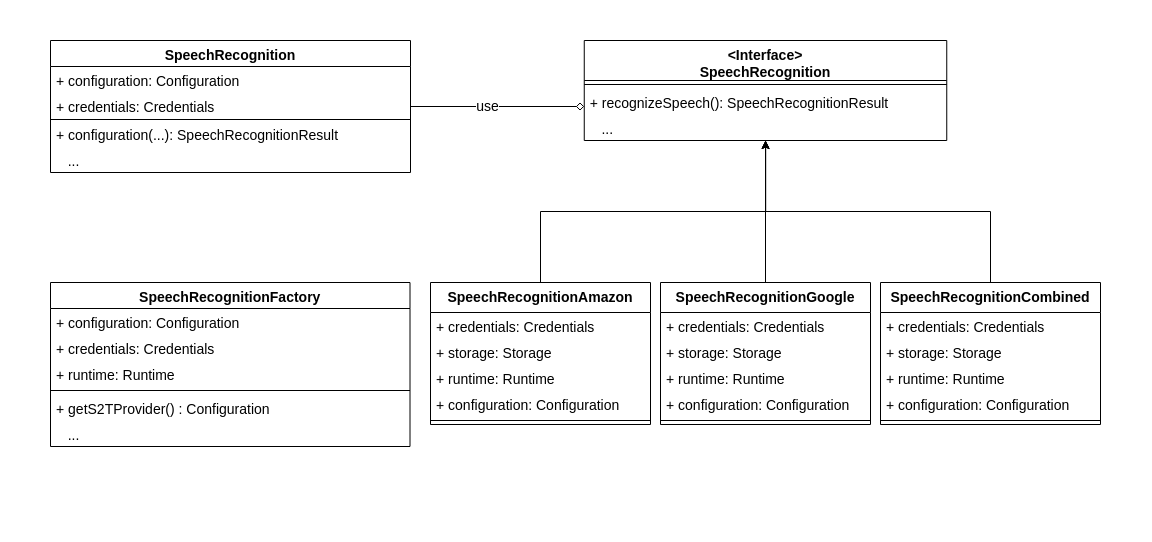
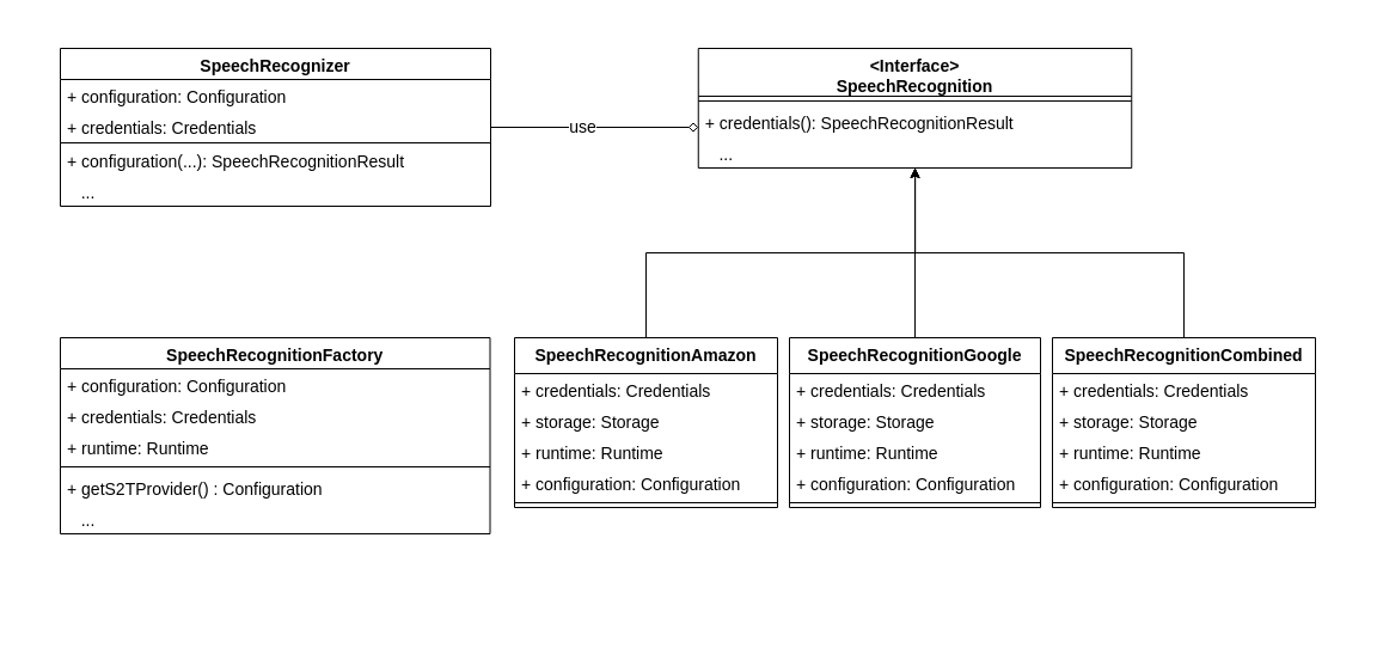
  <mxCell id="0" />
  <mxCell id="1" parent="0" />
  <mxCell id="2" value="" style="rounded=1;whiteSpace=wrap;html=1;fillColor=none;strokeColor=none;" parent="1" vertex="1"><mxGeometry x="20" y="20" width="1110" height="500" as="geometry" /></mxCell>
  <mxCell id="3" value="SpeechRecognitionFactory" style="swimlane;fontStyle=1;align=center;verticalAlign=top;childLayout=stackLayout;horizontal=1;startSize=26;horizontalStack=0;resizeParent=1;resizeParentMax=0;resizeLast=0;collapsible=1;marginBottom=0;fontSize=14;" parent="1" vertex="1"><mxGeometry x="50" y="282" width="359.5" height="164" as="geometry"><mxRectangle x="620" y="240" width="130" height="30" as="alternateBounds" /></mxGeometry></mxCell>
  <mxCell id="4" value="+ configuration: Configuration" style="text;strokeColor=none;fillColor=none;align=left;verticalAlign=top;spacingLeft=4;spacingRight=4;overflow=hidden;rotatable=0;points=[[0,0.5],[1,0.5]];portConstraint=eastwest;fontSize=14;" parent="3" vertex="1"><mxGeometry y="26" width="359.5" height="26" as="geometry" /></mxCell>
  <mxCell id="5" value="+ credentials: Credentials" style="text;strokeColor=none;fillColor=none;align=left;verticalAlign=top;spacingLeft=4;spacingRight=4;overflow=hidden;rotatable=0;points=[[0,0.5],[1,0.5]];portConstraint=eastwest;fontSize=14;" parent="3" vertex="1"><mxGeometry y="52" width="359.5" height="26" as="geometry" /></mxCell>
  <mxCell id="6" value="+ runtime: Runtime" style="text;strokeColor=none;fillColor=none;align=left;verticalAlign=top;spacingLeft=4;spacingRight=4;overflow=hidden;rotatable=0;points=[[0,0.5],[1,0.5]];portConstraint=eastwest;fontSize=14;" parent="3" vertex="1"><mxGeometry y="78" width="359.5" height="26" as="geometry" /></mxCell>
  <mxCell id="7" value="" style="line;strokeWidth=1;fillColor=none;align=left;verticalAlign=middle;spacingTop=-1;spacingLeft=3;spacingRight=3;rotatable=0;labelPosition=right;points=[];portConstraint=eastwest;strokeColor=inherit;fontSize=14;" parent="3" vertex="1"><mxGeometry y="104" width="359.5" height="8" as="geometry" /></mxCell>
  <mxCell id="8" value="+ getS2TProvider() : Configuration" style="text;strokeColor=none;fillColor=none;align=left;verticalAlign=top;spacingLeft=4;spacingRight=4;overflow=hidden;rotatable=0;points=[[0,0.5],[1,0.5]];portConstraint=eastwest;fontSize=14;" parent="3" vertex="1"><mxGeometry y="112" width="359.5" height="26" as="geometry" /></mxCell>
  <mxCell id="9" value="   ..." style="text;strokeColor=none;fillColor=none;align=left;verticalAlign=top;spacingLeft=4;spacingRight=4;overflow=hidden;rotatable=0;points=[[0,0.5],[1,0.5]];portConstraint=eastwest;fontSize=14;" parent="3" vertex="1"><mxGeometry y="138" width="359.5" height="26" as="geometry" /></mxCell>
  <mxCell id="10" value="&lt;Interface&gt;&#10;SpeechRecognition" style="swimlane;fontStyle=1;align=center;verticalAlign=top;childLayout=stackLayout;horizontal=1;startSize=40;horizontalStack=0;resizeParent=1;resizeParentMax=0;resizeLast=0;collapsible=1;marginBottom=0;fontSize=14;" parent="1" vertex="1"><mxGeometry x="583.75" y="40" width="362.5" height="100" as="geometry"><mxRectangle x="620" y="240" width="130" height="30" as="alternateBounds" /></mxGeometry></mxCell>
  <mxCell id="11" value="" style="line;strokeWidth=1;fillColor=none;align=left;verticalAlign=middle;spacingTop=-1;spacingLeft=3;spacingRight=3;rotatable=0;labelPosition=right;points=[];portConstraint=eastwest;strokeColor=inherit;fontSize=14;" parent="10" vertex="1"><mxGeometry y="40" width="362.5" height="8" as="geometry" /></mxCell>
- <mxCell id="12" value="+ recognizeSpeech(): SpeechRecognitionResult" style="text;strokeColor=none;fillColor=none;align=left;verticalAlign=top;spacingLeft=4;spacingRight=4;overflow=hidden;rotatable=0;points=[[0,0.5],[1,0.5]];portConstraint=eastwest;fontSize=14;" parent="10" vertex="1"><mxGeometry y="48" width="362.5" height="26" as="geometry" /></mxCell>
+ <mxCell id="12" value="+ credentials(): SpeechRecognitionResult" style="text;strokeColor=none;fillColor=none;align=left;verticalAlign=top;spacingLeft=4;spacingRight=4;overflow=hidden;rotatable=0;points=[[0,0.5],[1,0.5]];portConstraint=eastwest;fontSize=14;" parent="10" vertex="1"><mxGeometry y="48" width="362.5" height="26" as="geometry" /></mxCell>
  <mxCell id="13" value="   ..." style="text;strokeColor=none;fillColor=none;align=left;verticalAlign=top;spacingLeft=4;spacingRight=4;overflow=hidden;rotatable=0;points=[[0,0.5],[1,0.5]];portConstraint=eastwest;fontSize=14;" parent="10" vertex="1"><mxGeometry y="74" width="362.5" height="26" as="geometry" /></mxCell>
  <mxCell id="14" style="edgeStyle=orthogonalEdgeStyle;rounded=0;orthogonalLoop=1;jettySize=auto;html=1;" parent="1" source="15" target="10" edge="1"><mxGeometry relative="1" as="geometry" /></mxCell>
  <mxCell id="15" value="SpeechRecognitionAmazon" style="swimlane;fontStyle=1;align=center;verticalAlign=top;childLayout=stackLayout;horizontal=1;startSize=30;horizontalStack=0;resizeParent=1;resizeParentMax=0;resizeLast=0;collapsible=1;marginBottom=0;fontSize=14;" parent="1" vertex="1"><mxGeometry x="430" y="282" width="220" height="142" as="geometry"><mxRectangle x="620" y="240" width="130" height="30" as="alternateBounds" /></mxGeometry></mxCell>
  <mxCell id="16" value="+ credentials: Credentials" style="text;strokeColor=none;fillColor=none;align=left;verticalAlign=top;spacingLeft=4;spacingRight=4;overflow=hidden;rotatable=0;points=[[0,0.5],[1,0.5]];portConstraint=eastwest;fontSize=14;" parent="15" vertex="1"><mxGeometry y="30" width="220" height="26" as="geometry" /></mxCell>
  <mxCell id="17" value="+ storage: Storage" style="text;strokeColor=none;fillColor=none;align=left;verticalAlign=top;spacingLeft=4;spacingRight=4;overflow=hidden;rotatable=0;points=[[0,0.5],[1,0.5]];portConstraint=eastwest;fontSize=14;" parent="15" vertex="1"><mxGeometry y="56" width="220" height="26" as="geometry" /></mxCell>
  <mxCell id="18" value="+ runtime: Runtime" style="text;strokeColor=none;fillColor=none;align=left;verticalAlign=top;spacingLeft=4;spacingRight=4;overflow=hidden;rotatable=0;points=[[0,0.5],[1,0.5]];portConstraint=eastwest;fontSize=14;" parent="15" vertex="1"><mxGeometry y="82" width="220" height="26" as="geometry" /></mxCell>
  <mxCell id="19" value="+ configuration: Configuration" style="text;strokeColor=none;fillColor=none;align=left;verticalAlign=top;spacingLeft=4;spacingRight=4;overflow=hidden;rotatable=0;points=[[0,0.5],[1,0.5]];portConstraint=eastwest;fontSize=14;" parent="15" vertex="1"><mxGeometry y="108" width="220" height="26" as="geometry" /></mxCell>
  <mxCell id="20" value="" style="line;strokeWidth=1;fillColor=none;align=left;verticalAlign=middle;spacingTop=-1;spacingLeft=3;spacingRight=3;rotatable=0;labelPosition=right;points=[];portConstraint=eastwest;strokeColor=inherit;fontSize=14;" parent="15" vertex="1"><mxGeometry y="134" width="220" height="8" as="geometry" /></mxCell>
  <mxCell id="21" style="edgeStyle=orthogonalEdgeStyle;rounded=0;orthogonalLoop=1;jettySize=auto;html=1;endArrow=diamond;endFill=0;fontSize=14;" parent="1" source="23" target="10" edge="1"><mxGeometry relative="1" as="geometry"><Array as="points"><mxPoint x="600" y="110" /><mxPoint x="600" y="110" /></Array><mxPoint x="590" y="110" as="targetPoint" /></mxGeometry></mxCell>
  <mxCell id="22" value="use" style="edgeLabel;html=1;align=center;verticalAlign=middle;resizable=0;points=[];fontSize=14;" parent="21" vertex="1" connectable="0"><mxGeometry x="-0.127" y="-2" relative="1" as="geometry"><mxPoint y="-3" as="offset" /></mxGeometry></mxCell>
- <mxCell id="23" value="SpeechRecognition" style="swimlane;fontStyle=1;align=center;verticalAlign=top;childLayout=stackLayout;horizontal=1;startSize=26;horizontalStack=0;resizeParent=1;resizeParentMax=0;resizeLast=0;collapsible=1;marginBottom=0;fontSize=14;" parent="1" vertex="1"><mxGeometry x="50" y="40" width="360" height="132" as="geometry"><mxRectangle x="620" y="240" width="130" height="30" as="alternateBounds" /></mxGeometry></mxCell>
+ <mxCell id="23" value="SpeechRecognizer" style="swimlane;fontStyle=1;align=center;verticalAlign=top;childLayout=stackLayout;horizontal=1;startSize=26;horizontalStack=0;resizeParent=1;resizeParentMax=0;resizeLast=0;collapsible=1;marginBottom=0;fontSize=14;" parent="1" vertex="1"><mxGeometry x="50" y="40" width="360" height="132" as="geometry"><mxRectangle x="620" y="240" width="130" height="30" as="alternateBounds" /></mxGeometry></mxCell>
  <mxCell id="24" value="+ configuration: Configuration" style="text;strokeColor=none;fillColor=none;align=left;verticalAlign=top;spacingLeft=4;spacingRight=4;overflow=hidden;rotatable=0;points=[[0,0.5],[1,0.5]];portConstraint=eastwest;fontSize=14;" parent="23" vertex="1"><mxGeometry y="26" width="360" height="26" as="geometry" /></mxCell>
  <mxCell id="25" value="+ credentials: Credentials" style="text;strokeColor=none;fillColor=none;align=left;verticalAlign=top;spacingLeft=4;spacingRight=4;overflow=hidden;rotatable=0;points=[[0,0.5],[1,0.5]];portConstraint=eastwest;fontSize=14;" parent="23" vertex="1"><mxGeometry y="52" width="360" height="26" as="geometry" /></mxCell>
  <mxCell id="26" value="" style="line;strokeWidth=1;fillColor=none;align=left;verticalAlign=middle;spacingTop=-1;spacingLeft=3;spacingRight=3;rotatable=0;labelPosition=right;points=[];portConstraint=eastwest;strokeColor=inherit;fontSize=14;" parent="23" vertex="1"><mxGeometry y="78" width="360" height="2" as="geometry" /></mxCell>
  <mxCell id="27" value="+ configuration(...): SpeechRecognitionResult" style="text;strokeColor=none;fillColor=none;align=left;verticalAlign=top;spacingLeft=4;spacingRight=4;overflow=hidden;rotatable=0;points=[[0,0.5],[1,0.5]];portConstraint=eastwest;fontSize=14;" parent="23" vertex="1"><mxGeometry y="80" width="360" height="26" as="geometry" /></mxCell>
  <mxCell id="28" value="   ..." style="text;strokeColor=none;fillColor=none;align=left;verticalAlign=top;spacingLeft=4;spacingRight=4;overflow=hidden;rotatable=0;points=[[0,0.5],[1,0.5]];portConstraint=eastwest;fontSize=14;" parent="23" vertex="1"><mxGeometry y="106" width="360" height="26" as="geometry" /></mxCell>
  <mxCell id="29" style="edgeStyle=orthogonalEdgeStyle;rounded=0;orthogonalLoop=1;jettySize=auto;html=1;" parent="1" source="30" target="10" edge="1"><mxGeometry relative="1" as="geometry"><Array as="points"><mxPoint x="765" y="190" /><mxPoint x="765" y="190" /></Array></mxGeometry></mxCell>
  <mxCell id="30" value="SpeechRecognitionGoogle" style="swimlane;fontStyle=1;align=center;verticalAlign=top;childLayout=stackLayout;horizontal=1;startSize=30;horizontalStack=0;resizeParent=1;resizeParentMax=0;resizeLast=0;collapsible=1;marginBottom=0;fontSize=14;" parent="1" vertex="1"><mxGeometry x="660" y="282" width="210" height="142" as="geometry"><mxRectangle x="620" y="240" width="130" height="30" as="alternateBounds" /></mxGeometry></mxCell>
  <mxCell id="31" value="+ credentials: Credentials" style="text;strokeColor=none;fillColor=none;align=left;verticalAlign=top;spacingLeft=4;spacingRight=4;overflow=hidden;rotatable=0;points=[[0,0.5],[1,0.5]];portConstraint=eastwest;fontSize=14;" parent="30" vertex="1"><mxGeometry y="30" width="210" height="26" as="geometry" /></mxCell>
  <mxCell id="32" value="+ storage: Storage" style="text;strokeColor=none;fillColor=none;align=left;verticalAlign=top;spacingLeft=4;spacingRight=4;overflow=hidden;rotatable=0;points=[[0,0.5],[1,0.5]];portConstraint=eastwest;fontSize=14;" parent="30" vertex="1"><mxGeometry y="56" width="210" height="26" as="geometry" /></mxCell>
  <mxCell id="33" value="+ runtime: Runtime" style="text;strokeColor=none;fillColor=none;align=left;verticalAlign=top;spacingLeft=4;spacingRight=4;overflow=hidden;rotatable=0;points=[[0,0.5],[1,0.5]];portConstraint=eastwest;fontSize=14;" parent="30" vertex="1"><mxGeometry y="82" width="210" height="26" as="geometry" /></mxCell>
  <mxCell id="34" value="+ configuration: Configuration" style="text;strokeColor=none;fillColor=none;align=left;verticalAlign=top;spacingLeft=4;spacingRight=4;overflow=hidden;rotatable=0;points=[[0,0.5],[1,0.5]];portConstraint=eastwest;fontSize=14;" parent="30" vertex="1"><mxGeometry y="108" width="210" height="26" as="geometry" /></mxCell>
  <mxCell id="35" value="" style="line;strokeWidth=1;fillColor=none;align=left;verticalAlign=middle;spacingTop=-1;spacingLeft=3;spacingRight=3;rotatable=0;labelPosition=right;points=[];portConstraint=eastwest;strokeColor=inherit;fontSize=14;" parent="30" vertex="1"><mxGeometry y="134" width="210" height="8" as="geometry" /></mxCell>
  <mxCell id="36" style="edgeStyle=orthogonalEdgeStyle;rounded=0;orthogonalLoop=1;jettySize=auto;html=1;" parent="1" source="37" target="10" edge="1"><mxGeometry relative="1" as="geometry" /></mxCell>
  <mxCell id="37" value="SpeechRecognitionCombined" style="swimlane;fontStyle=1;align=center;verticalAlign=top;childLayout=stackLayout;horizontal=1;startSize=30;horizontalStack=0;resizeParent=1;resizeParentMax=0;resizeLast=0;collapsible=1;marginBottom=0;fontSize=14;" parent="1" vertex="1"><mxGeometry x="880" y="282" width="220" height="142" as="geometry"><mxRectangle x="620" y="240" width="130" height="30" as="alternateBounds" /></mxGeometry></mxCell>
  <mxCell id="38" value="+ credentials: Credentials" style="text;strokeColor=none;fillColor=none;align=left;verticalAlign=top;spacingLeft=4;spacingRight=4;overflow=hidden;rotatable=0;points=[[0,0.5],[1,0.5]];portConstraint=eastwest;fontSize=14;" parent="37" vertex="1"><mxGeometry y="30" width="220" height="26" as="geometry" /></mxCell>
  <mxCell id="39" value="+ storage: Storage" style="text;strokeColor=none;fillColor=none;align=left;verticalAlign=top;spacingLeft=4;spacingRight=4;overflow=hidden;rotatable=0;points=[[0,0.5],[1,0.5]];portConstraint=eastwest;fontSize=14;" parent="37" vertex="1"><mxGeometry y="56" width="220" height="26" as="geometry" /></mxCell>
  <mxCell id="40" value="+ runtime: Runtime" style="text;strokeColor=none;fillColor=none;align=left;verticalAlign=top;spacingLeft=4;spacingRight=4;overflow=hidden;rotatable=0;points=[[0,0.5],[1,0.5]];portConstraint=eastwest;fontSize=14;" parent="37" vertex="1"><mxGeometry y="82" width="220" height="26" as="geometry" /></mxCell>
  <mxCell id="41" value="+ configuration: Configuration" style="text;strokeColor=none;fillColor=none;align=left;verticalAlign=top;spacingLeft=4;spacingRight=4;overflow=hidden;rotatable=0;points=[[0,0.5],[1,0.5]];portConstraint=eastwest;fontSize=14;" parent="37" vertex="1"><mxGeometry y="108" width="220" height="26" as="geometry" /></mxCell>
  <mxCell id="42" value="" style="line;strokeWidth=1;fillColor=none;align=left;verticalAlign=middle;spacingTop=-1;spacingLeft=3;spacingRight=3;rotatable=0;labelPosition=right;points=[];portConstraint=eastwest;strokeColor=inherit;fontSize=14;" parent="37" vertex="1"><mxGeometry y="134" width="220" height="8" as="geometry" /></mxCell>
